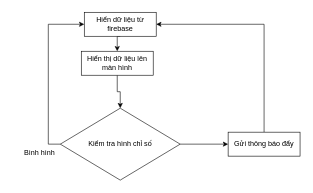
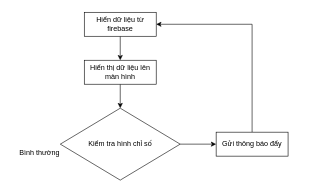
  <mxCell id="0" />
  <mxCell id="1" parent="0" />
  <mxCell id="2" style="edgeStyle=orthogonalEdgeStyle;rounded=0;orthogonalLoop=1;jettySize=auto;html=1;exitX=0.5;exitY=1;exitDx=0;exitDy=0;entryX=0.5;entryY=0;entryDx=0;entryDy=0;" edge="1" parent="1" source="3" target="5"><mxGeometry relative="1" as="geometry" /></mxCell>
  <mxCell id="3" value="Hiển dữ liệu từ firebase" style="rounded=0;whiteSpace=wrap;html=1;" vertex="1" parent="1"><mxGeometry x="140" y="20" width="120" height="40" as="geometry" /></mxCell>
  <mxCell id="4" style="edgeStyle=orthogonalEdgeStyle;rounded=0;orthogonalLoop=1;jettySize=auto;html=1;exitX=0.5;exitY=1;exitDx=0;exitDy=0;entryX=0.5;entryY=0;entryDx=0;entryDy=0;" edge="1" parent="1" source="5" target="8"><mxGeometry relative="1" as="geometry" /></mxCell>
- <mxCell id="5" value="Hiển thị dữ liệu lên màn hình" style="rounded=0;whiteSpace=wrap;html=1;" vertex="1" parent="1"><mxGeometry x="135" y="85" width="120" height="40" as="geometry" /></mxCell>
- <mxCell id="6" style="edgeStyle=orthogonalEdgeStyle;rounded=0;orthogonalLoop=1;jettySize=auto;html=1;exitX=0;exitY=0.5;exitDx=0;exitDy=0;entryX=0;entryY=0.5;entryDx=0;entryDy=0;" edge="1" parent="1" source="8" target="3"><mxGeometry relative="1" as="geometry" /></mxCell>
+ <mxCell id="5" value="Hiển thị dữ liệu lên màn hình" style="rounded=0;whiteSpace=wrap;html=1;" vertex="1" parent="1"><mxGeometry x="140" y="100" width="120" height="40" as="geometry" /></mxCell>
  <mxCell id="7" style="edgeStyle=orthogonalEdgeStyle;rounded=0;orthogonalLoop=1;jettySize=auto;html=1;exitX=1;exitY=0.5;exitDx=0;exitDy=0;entryX=0;entryY=0.5;entryDx=0;entryDy=0;" edge="1" parent="1" source="8" target="11"><mxGeometry relative="1" as="geometry" /></mxCell>
  <mxCell id="8" value="Kiểm tra hình chỉ số" style="rhombus;whiteSpace=wrap;html=1;" vertex="1" parent="1"><mxGeometry x="100" y="180" width="200" height="120" as="geometry" /></mxCell>
- <mxCell id="9" value="Bình hình" style="text;html=1;align=center;verticalAlign=middle;resizable=0;points=[];autosize=1;strokeColor=none;fillColor=none;" vertex="1" parent="1"><mxGeometry x="20" y="240" width="90" height="30" as="geometry" /></mxCell>
+ <mxCell id="9" value="Bình thường" style="text;html=1;align=center;verticalAlign=middle;resizable=0;points=[];autosize=1;strokeColor=none;fillColor=none;" vertex="1" parent="1"><mxGeometry x="20" y="240" width="90" height="30" as="geometry" /></mxCell>
  <mxCell id="10" style="edgeStyle=orthogonalEdgeStyle;rounded=0;orthogonalLoop=1;jettySize=auto;html=1;exitX=0.5;exitY=0;exitDx=0;exitDy=0;entryX=1;entryY=0.5;entryDx=0;entryDy=0;" edge="1" parent="1" source="11" target="3"><mxGeometry relative="1" as="geometry" /></mxCell>
- <mxCell id="11" value="Gửi thông báo đẩy" style="rounded=0;whiteSpace=wrap;html=1;" vertex="1" parent="1"><mxGeometry x="380" y="220" width="120" height="40" as="geometry" /></mxCell>
+ <mxCell id="11" value="Gửi thông báo đẩy" style="rounded=0;whiteSpace=wrap;html=1;" vertex="1" parent="1"><mxGeometry x="360" y="220" width="120" height="40" as="geometry" /></mxCell>
